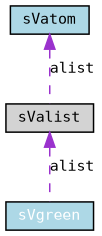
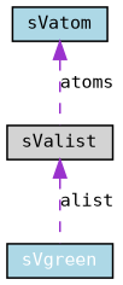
  digraph {
    fontname="DejaVu Sans Mono"
    node [color=black fontname="DejaVu Sans Mono" fontsize=10 shape=box style=filled fillcolor=lightblue]
    edge [color=darkorchid3 dir=back fontname="DejaVu Sans Mono" fontsize=10 style=dashed]
    n1 [fontcolor=white height=0.2 label=sVgreen width=0.4]
    n2 [height=0.2 label=sValist width=0.4 fillcolor=lightgrey]
    n3 [height=0.2 label=sVatom width=0.4]
    n2 -> n1 [label=alist]
-   n3 -> n2 [label=alist]
+   n3 -> n2 [label=atoms]
  }
